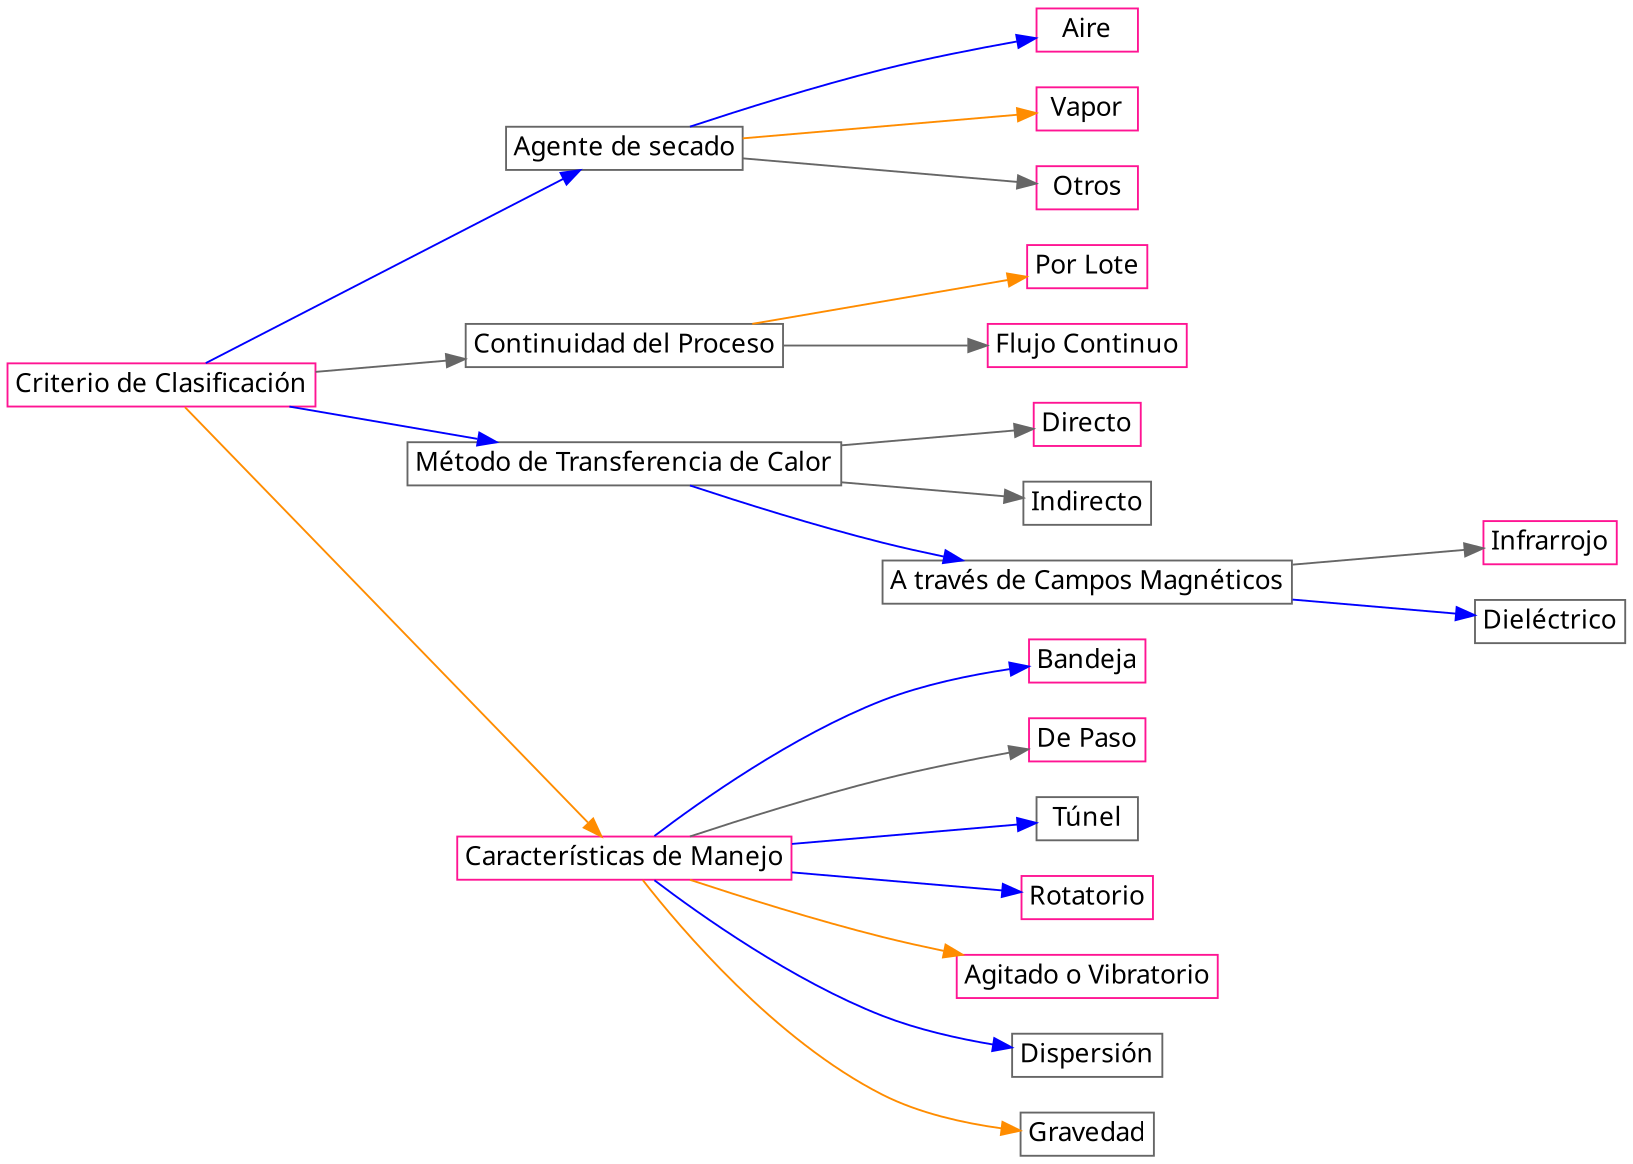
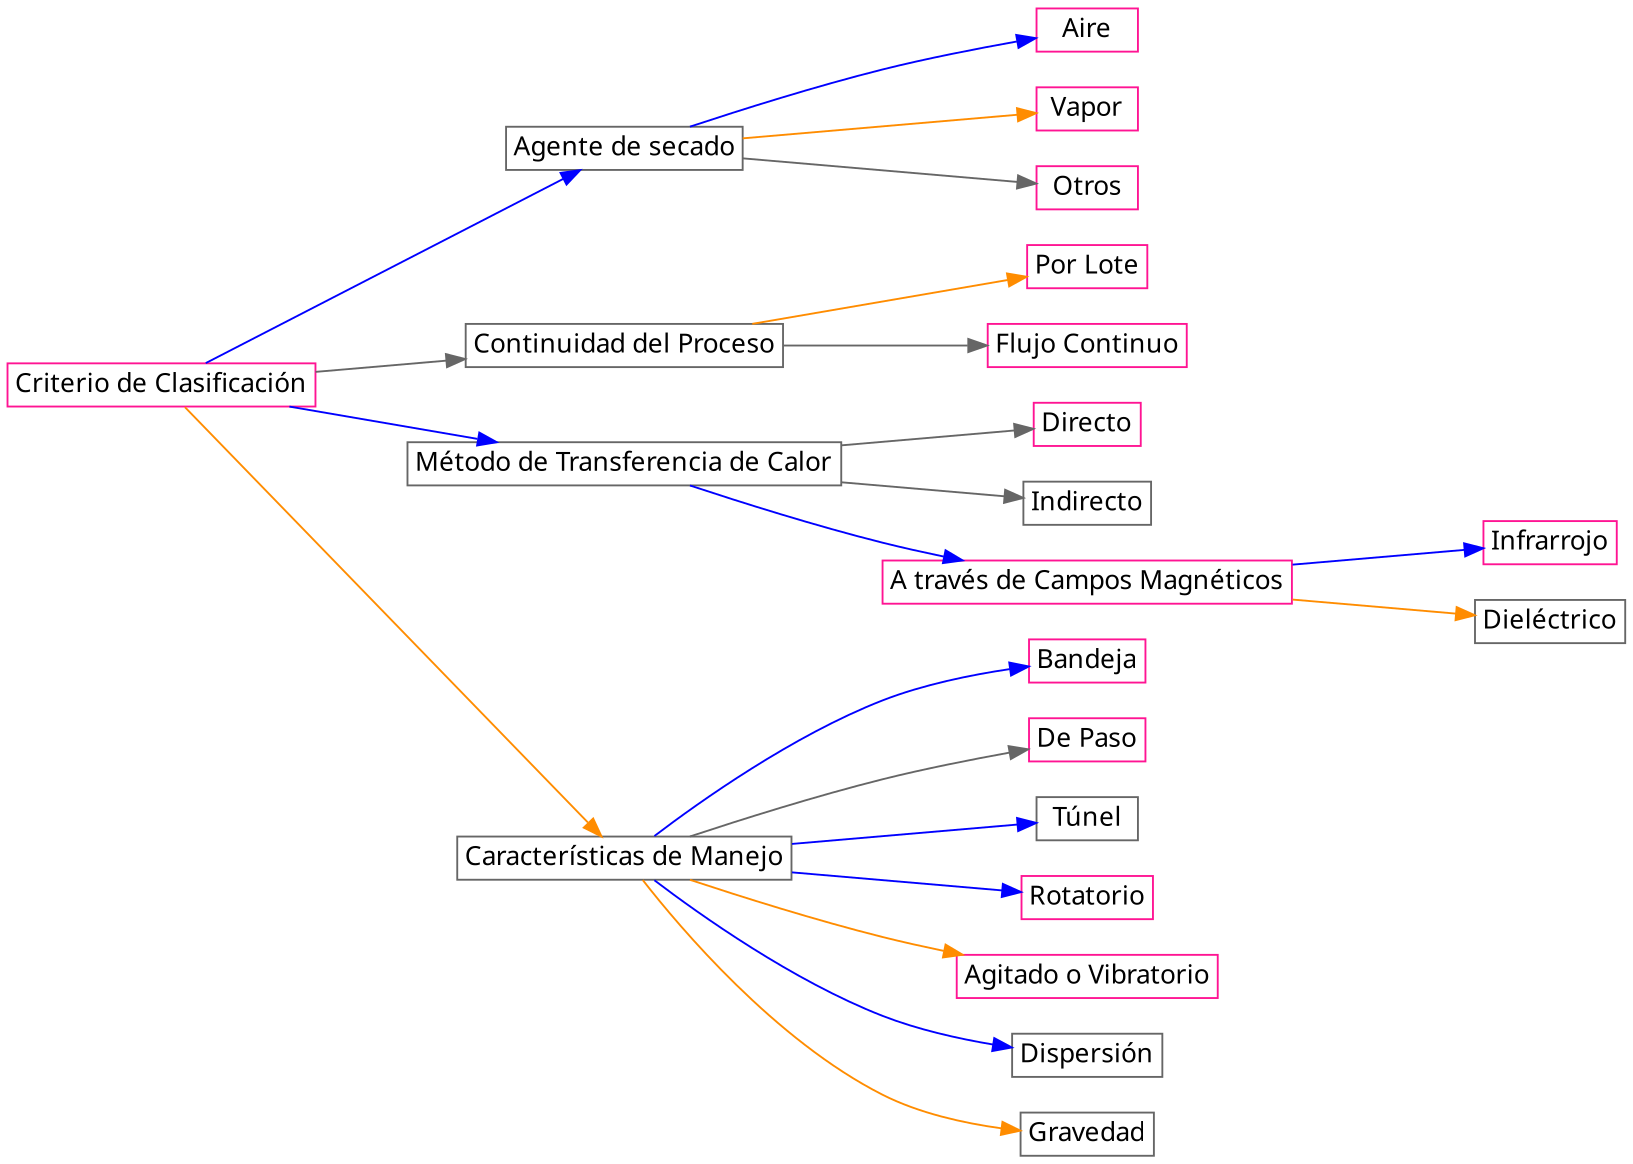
  digraph {
    rankdir=LR
    ranksep="0.3 equally"
    spline=curved
    node [color=deeppink fontname="Linux Libertine O" margin=0.05 shape=record]
    edge [color=blue]
    "Criterio de Clasificación" [height=0.2 width=full]
    "Agente de secado" [color=gray40 height=0.2 width=full]
    "Continuidad del Proceso" [color=gray40 height=0.2 width=full]
    "Método de Transferencia de Calor" [color=gray40 height=0.2 width=full]
-   "Características de Manejo" [height=0.2 width=full]
+   "Características de Manejo" [color=gray40 height=0.2 width=full]
    Aire [height=0.2 width=full]
    Vapor [height=0.2 width=full]
    Otros [height=0.2 width=full]
    "Por Lote" [height=0.2 width=full]
    "Flujo Continuo" [height=0.2 width=full]
    Directo [height=0.2 width=full]
    Indirecto [color=gray40 height=0.2 width=full]
-   "A través de Campos Magnéticos" [color=gray40 height=0.2 width=full]
+   "A través de Campos Magnéticos" [height=0.2 width=full]
    Bandeja [height=0.2 width=full]
    "De Paso" [height=0.2 width=full]
    "Túnel" [color=gray40 height=0.2 width=full]
    Rotatorio [height=0.2 width=full]
    "Agitado o Vibratorio" [height=0.2 width=full]
    "Dispersión" [color=gray40 height=0.2 width=full]
    Gravedad [color=gray40 height=0.2 width=full]
    Infrarrojo [height=0.2 width=full]
    "Dieléctrico" [color=gray40 height=0.2 width=full]
    subgraph sub_1 {
      rank=same
    }
    "Criterio de Clasificación" -> "Agente de secado"
    "Criterio de Clasificación" -> "Continuidad del Proceso" [color=gray40]
    "Criterio de Clasificación" -> "Método de Transferencia de Calor"
    "Criterio de Clasificación" -> "Características de Manejo" [color=darkorange]
    "Agente de secado" -> Aire
    "Agente de secado" -> Vapor [color=darkorange]
    "Agente de secado" -> Otros [color=gray40]
    "Continuidad del Proceso" -> "Por Lote" [color=darkorange]
    "Continuidad del Proceso" -> "Flujo Continuo" [color=gray40]
    "Método de Transferencia de Calor" -> Directo [color=gray40]
    "Método de Transferencia de Calor" -> Indirecto [color=gray40]
    "Método de Transferencia de Calor" -> "A través de Campos Magnéticos"
    "Características de Manejo" -> Bandeja
    "Características de Manejo" -> "De Paso" [color=gray40]
    "Características de Manejo" -> "Túnel"
    "Características de Manejo" -> Rotatorio
    "Características de Manejo" -> "Agitado o Vibratorio" [color=darkorange]
    "Características de Manejo" -> "Dispersión"
    "Características de Manejo" -> Gravedad [color=darkorange]
-   "A través de Campos Magnéticos" -> Infrarrojo [color=gray40]
-   "A través de Campos Magnéticos" -> "Dieléctrico"
+   "A través de Campos Magnéticos" -> Infrarrojo
+   "A través de Campos Magnéticos" -> "Dieléctrico" [color=darkorange]
  }
